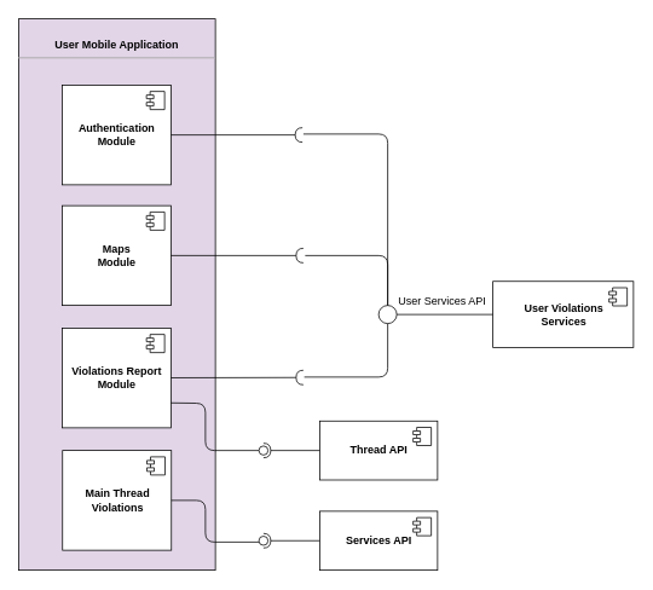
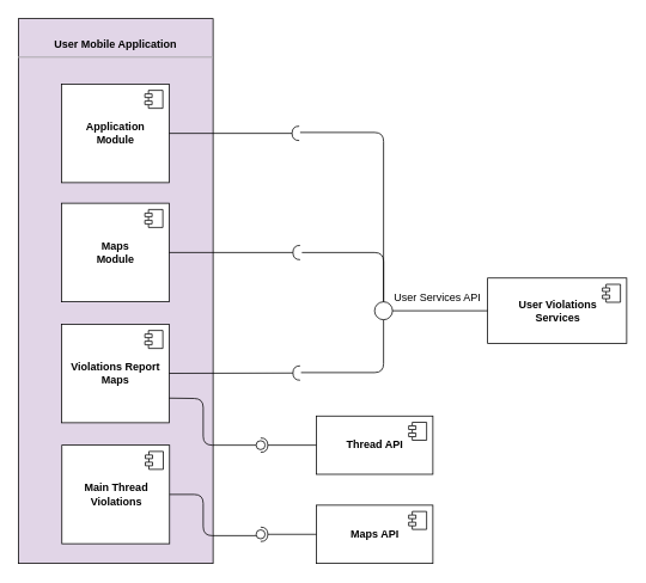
  <mxCell id="0" />
  <mxCell id="1" parent="0" />
  <mxCell id="2" value="&lt;p style=&quot;margin: 0px ; margin-top: 4px ; text-align: center&quot;&gt;&lt;b&gt;&lt;br&gt;&lt;/b&gt;&lt;/p&gt;&lt;p style=&quot;margin: 0px ; margin-top: 4px ; text-align: center&quot;&gt;&lt;b&gt;User Mobile Application&lt;/b&gt;&lt;br&gt;&lt;/p&gt;&lt;hr size=&quot;1&quot;&gt;&lt;p style=&quot;margin: 0px ; margin-left: 4px&quot;&gt;&lt;br&gt;&lt;/p&gt;" style="verticalAlign=top;align=left;overflow=fill;fontSize=12;fontFamily=Helvetica;html=1;fillColor=#e1d5e7;" parent="1" vertex="1"><mxGeometry x="20" y="20" width="217" height="608" as="geometry" /></mxCell>
  <mxCell id="3" value="&lt;b&gt;Maps&lt;br&gt;Module&lt;br&gt;&lt;/b&gt;" style="html=1;" parent="1" vertex="1"><mxGeometry x="68" y="226" width="120" height="110" as="geometry" /></mxCell>
  <mxCell id="4" value="" style="shape=component;jettyWidth=8;jettyHeight=4;" parent="3" vertex="1"><mxGeometry x="1" width="20" height="20" relative="1" as="geometry"><mxPoint x="-27" y="7" as="offset" /></mxGeometry></mxCell>
- <mxCell id="5" value="&lt;b&gt;Authentication&lt;br&gt;Module&lt;/b&gt;" style="html=1;" parent="1" vertex="1"><mxGeometry x="68" y="93" width="120" height="110" as="geometry" /></mxCell>
+ <mxCell id="5" value="&lt;b&gt;Application&lt;br&gt;Module&lt;/b&gt;" style="html=1;" parent="1" vertex="1"><mxGeometry x="68" y="93" width="120" height="110" as="geometry" /></mxCell>
  <mxCell id="6" value="" style="shape=component;jettyWidth=8;jettyHeight=4;" parent="5" vertex="1"><mxGeometry x="1" width="20" height="20" relative="1" as="geometry"><mxPoint x="-27" y="7" as="offset" /></mxGeometry></mxCell>
  <mxCell id="7" value="&lt;b&gt;User Violations&lt;br&gt;Services&lt;br&gt;&lt;/b&gt;" style="html=1;" parent="1" vertex="1"><mxGeometry x="543" y="309.5" width="155" height="73" as="geometry" /></mxCell>
  <mxCell id="8" value="" style="shape=component;jettyWidth=8;jettyHeight=4;" parent="7" vertex="1"><mxGeometry x="1" width="20" height="20" relative="1" as="geometry"><mxPoint x="-27" y="7" as="offset" /></mxGeometry></mxCell>
  <mxCell id="9" value="" style="edgeStyle=orthogonalEdgeStyle;rounded=0;jumpStyle=none;orthogonalLoop=1;jettySize=auto;html=1;endArrow=none;endFill=0;" parent="1" source="10" target="7" edge="1"><mxGeometry relative="1" as="geometry"><mxPoint x="698" y="269" as="targetPoint" /></mxGeometry></mxCell>
  <mxCell id="10" value="" style="verticalLabelPosition=bottom;verticalAlign=top;html=1;strokeWidth=1;shape=mxgraph.flowchart.on-page_reference;fillColor=none;strokeColor=#000000;" parent="1" vertex="1"><mxGeometry x="417" y="336" width="20" height="20" as="geometry" /></mxCell>
  <mxCell id="11" value="User Services API" style="text;html=1;resizable=0;points=[];autosize=1;align=left;verticalAlign=top;spacingTop=-4;" parent="1" vertex="1"><mxGeometry x="437" y="322" width="107" height="14" as="geometry" /></mxCell>
  <mxCell id="12" value="" style="rounded=0;orthogonalLoop=1;jettySize=auto;html=1;endArrow=halfCircle;endFill=0;entryX=0.5;entryY=0.5;entryDx=0;entryDy=0;endSize=6;strokeWidth=1;" parent="1" source="5" edge="1"><mxGeometry relative="1" as="geometry"><mxPoint x="316" y="148" as="sourcePoint" /><mxPoint x="333" y="148" as="targetPoint" /></mxGeometry></mxCell>
  <mxCell id="13" value="" style="rounded=0;orthogonalLoop=1;jettySize=auto;html=1;endArrow=halfCircle;endFill=0;endSize=6;strokeWidth=1;" parent="1" source="3" edge="1"><mxGeometry relative="1" as="geometry"><mxPoint x="193" y="281" as="sourcePoint" /><mxPoint x="334" y="281" as="targetPoint" /></mxGeometry></mxCell>
  <mxCell id="14" value="" style="endArrow=none;html=1;entryX=0.5;entryY=0;entryDx=0;entryDy=0;entryPerimeter=0;" parent="1" target="10" edge="1"><mxGeometry width="50" height="50" relative="1" as="geometry"><mxPoint x="336" y="281" as="sourcePoint" /><mxPoint x="450" y="289" as="targetPoint" /><Array as="points"><mxPoint x="427" y="281" /></Array></mxGeometry></mxCell>
  <mxCell id="15" value="" style="endArrow=none;html=1;entryX=0.5;entryY=0;entryDx=0;entryDy=0;entryPerimeter=0;" parent="1" target="10" edge="1"><mxGeometry width="50" height="50" relative="1" as="geometry"><mxPoint x="334" y="147" as="sourcePoint" /><mxPoint x="395" y="136" as="targetPoint" /><Array as="points"><mxPoint x="427" y="147" /></Array></mxGeometry></mxCell>
- <mxCell id="16" value="&lt;b&gt;Violations Report&lt;br&gt;Module&lt;br&gt;&lt;/b&gt;" style="html=1;" parent="1" vertex="1"><mxGeometry x="68" y="361" width="120" height="110" as="geometry" /></mxCell>
+ <mxCell id="16" value="&lt;b&gt;Violations Report&lt;br&gt;Maps&lt;br&gt;&lt;/b&gt;" style="html=1;" parent="1" vertex="1"><mxGeometry x="68" y="361" width="120" height="110" as="geometry" /></mxCell>
  <mxCell id="17" value="" style="shape=component;jettyWidth=8;jettyHeight=4;" parent="16" vertex="1"><mxGeometry x="1" width="20" height="20" relative="1" as="geometry"><mxPoint x="-27" y="7" as="offset" /></mxGeometry></mxCell>
  <mxCell id="18" value="" style="rounded=0;orthogonalLoop=1;jettySize=auto;html=1;endArrow=halfCircle;endFill=0;endSize=6;strokeWidth=1;" parent="1" source="16" edge="1"><mxGeometry relative="1" as="geometry"><mxPoint x="188" y="415.5" as="sourcePoint" /><mxPoint x="334" y="415.5" as="targetPoint" /></mxGeometry></mxCell>
  <mxCell id="19" value="" style="endArrow=none;html=1;entryX=0.5;entryY=1;entryDx=0;entryDy=0;entryPerimeter=0;" parent="1" target="10" edge="1"><mxGeometry width="50" height="50" relative="1" as="geometry"><mxPoint x="335" y="415" as="sourcePoint" /><mxPoint x="608" y="415" as="targetPoint" /><Array as="points"><mxPoint x="427" y="415" /></Array></mxGeometry></mxCell>
  <mxCell id="20" value="&lt;b&gt;Main Thread&lt;br&gt;Violations&lt;br&gt;&lt;/b&gt;" style="html=1;" parent="1" vertex="1"><mxGeometry x="68.5" y="496" width="120" height="110" as="geometry" /></mxCell>
  <mxCell id="21" value="" style="shape=component;jettyWidth=8;jettyHeight=4;" parent="20" vertex="1"><mxGeometry x="1" width="20" height="20" relative="1" as="geometry"><mxPoint x="-27" y="7" as="offset" /></mxGeometry></mxCell>
  <mxCell id="22" value="&lt;b&gt;Thread API&lt;/b&gt;" style="html=1;" parent="1" vertex="1"><mxGeometry x="352" y="463.5" width="130" height="65" as="geometry" /></mxCell>
  <mxCell id="23" value="" style="shape=component;jettyWidth=8;jettyHeight=4;" parent="22" vertex="1"><mxGeometry x="1" width="20" height="20" relative="1" as="geometry"><mxPoint x="-27" y="7" as="offset" /></mxGeometry></mxCell>
- <mxCell id="24" value="&lt;b&gt;Services API&lt;/b&gt;" style="html=1;" parent="1" vertex="1"><mxGeometry x="352" y="563" width="130" height="65" as="geometry" /></mxCell>
+ <mxCell id="24" value="&lt;b&gt;Maps API&lt;/b&gt;" style="html=1;" parent="1" vertex="1"><mxGeometry x="352" y="563" width="130" height="65" as="geometry" /></mxCell>
  <mxCell id="25" value="" style="shape=component;jettyWidth=8;jettyHeight=4;" parent="24" vertex="1"><mxGeometry x="1" width="20" height="20" relative="1" as="geometry"><mxPoint x="-27" y="7" as="offset" /></mxGeometry></mxCell>
  <mxCell id="26" value="" style="orthogonalLoop=1;jettySize=auto;html=1;endArrow=none;endFill=0;exitX=1;exitY=0.75;exitDx=0;exitDy=0;rounded=1;" parent="1" source="16" target="28" edge="1"><mxGeometry relative="1" as="geometry"><mxPoint x="275" y="501" as="sourcePoint" /><Array as="points"><mxPoint x="226" y="444" /><mxPoint x="226" y="496" /></Array></mxGeometry></mxCell>
  <mxCell id="27" value="" style="rounded=0;orthogonalLoop=1;jettySize=auto;html=1;endArrow=halfCircle;endFill=0;entryX=0.5;entryY=0.5;entryDx=0;entryDy=0;endSize=6;strokeWidth=1;exitX=0;exitY=0.5;exitDx=0;exitDy=0;" parent="1" source="22" target="28" edge="1"><mxGeometry relative="1" as="geometry"><mxPoint x="315" y="501" as="sourcePoint" /></mxGeometry></mxCell>
  <mxCell id="28" value="" style="ellipse;whiteSpace=wrap;html=1;fontFamily=Helvetica;fontSize=12;fontColor=#000000;align=center;strokeColor=#000000;fillColor=#ffffff;points=[];aspect=fixed;resizable=0;" parent="1" vertex="1"><mxGeometry x="285" y="491" width="10" height="10" as="geometry" /></mxCell>
  <mxCell id="29" value="" style="orthogonalLoop=1;jettySize=auto;html=1;endArrow=none;endFill=0;rounded=1;exitX=1;exitY=0.5;exitDx=0;exitDy=0;" parent="1" source="20" edge="1"><mxGeometry relative="1" as="geometry"><mxPoint x="188" y="544.5" as="sourcePoint" /><mxPoint x="285" y="597" as="targetPoint" /><Array as="points"><mxPoint x="226" y="551" /><mxPoint x="226" y="597" /></Array></mxGeometry></mxCell>
  <mxCell id="30" value="" style="ellipse;whiteSpace=wrap;html=1;fontFamily=Helvetica;fontSize=12;fontColor=#000000;align=center;strokeColor=#000000;fillColor=#ffffff;points=[];aspect=fixed;resizable=0;" parent="1" vertex="1"><mxGeometry x="285" y="590.5" width="10" height="10" as="geometry" /></mxCell>
  <mxCell id="31" value="" style="rounded=0;orthogonalLoop=1;jettySize=auto;html=1;endArrow=halfCircle;endFill=0;entryX=0.5;entryY=0.5;entryDx=0;entryDy=0;endSize=6;strokeWidth=1;" parent="1" source="24" target="30" edge="1"><mxGeometry relative="1" as="geometry"><mxPoint x="352" y="596.268" as="sourcePoint" /><mxPoint x="290" y="597" as="targetPoint" /></mxGeometry></mxCell>
